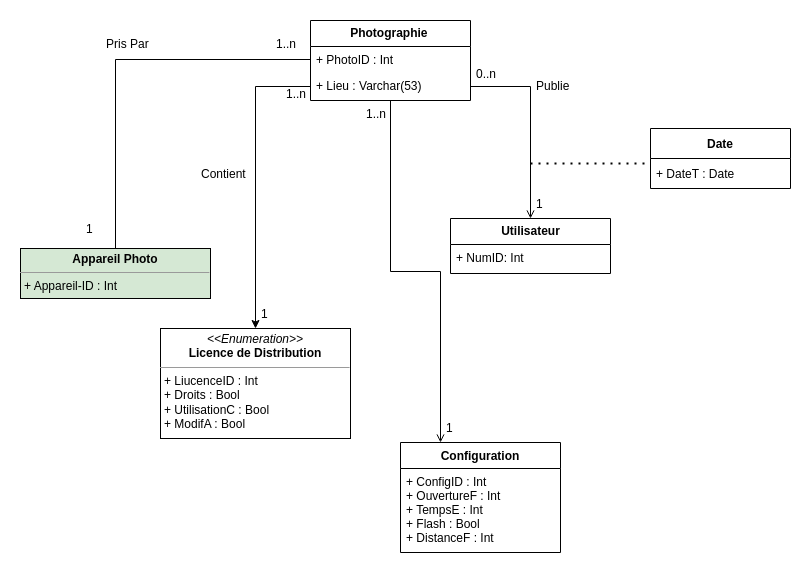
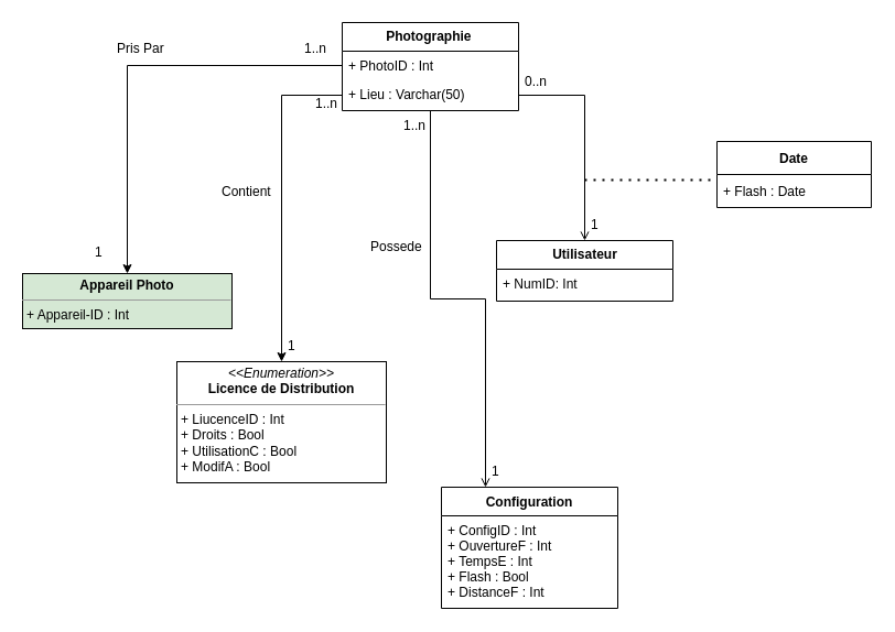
  <mxCell id="0" />
  <mxCell id="1" parent="0" />
  <mxCell id="2" style="edgeStyle=orthogonalEdgeStyle;rounded=0;orthogonalLoop=1;jettySize=auto;html=1;entryX=0.25;entryY=0;entryDx=0;entryDy=0;endArrow=open;" parent="1" source="3" target="25" edge="1"><mxGeometry relative="1" as="geometry" /></mxCell>
  <mxCell id="3" value="&lt;font style=&quot;font-size: 12px;&quot; face=&quot;Helvetica&quot;&gt;&lt;b&gt;Photographie&amp;nbsp;&lt;/b&gt;&lt;/font&gt;" style="swimlane;html=1;fontStyle=0;childLayout=stackLayout;horizontal=1;startSize=26;fillColor=none;horizontalStack=0;resizeParent=1;resizeLast=0;collapsible=1;marginBottom=0;swimlaneFillColor=#ffffff;rounded=0;shadow=0;comic=0;labelBackgroundColor=none;strokeWidth=1;fontFamily=Verdana;fontSize=10;align=center;" parent="1" vertex="1"><mxGeometry x="310" y="20" width="160" height="80" as="geometry" /></mxCell>
  <mxCell id="4" value="+ PhotoID : Int" style="text;html=1;strokeColor=none;fillColor=none;align=left;verticalAlign=top;spacingLeft=4;spacingRight=4;whiteSpace=wrap;overflow=hidden;rotatable=0;points=[[0,0.5],[1,0.5]];portConstraint=eastwest;" parent="3" vertex="1"><mxGeometry y="26" width="160" height="26" as="geometry" /></mxCell>
- <mxCell id="5" value="+ Lieu : Varchar(53)" style="text;html=1;strokeColor=none;fillColor=none;align=left;verticalAlign=top;spacingLeft=4;spacingRight=4;whiteSpace=wrap;overflow=hidden;rotatable=0;points=[[0,0.5],[1,0.5]];portConstraint=eastwest;" parent="3" vertex="1"><mxGeometry y="52" width="160" height="28" as="geometry" /></mxCell>
+ <mxCell id="5" value="+ Lieu : Varchar(50)" style="text;html=1;strokeColor=none;fillColor=none;align=left;verticalAlign=top;spacingLeft=4;spacingRight=4;whiteSpace=wrap;overflow=hidden;rotatable=0;points=[[0,0.5],[1,0.5]];portConstraint=eastwest;" parent="3" vertex="1"><mxGeometry y="52" width="160" height="28" as="geometry" /></mxCell>
  <mxCell id="6" value="&lt;b&gt;&lt;font style=&quot;font-size: 12px;&quot; face=&quot;Helvetica&quot;&gt;Utilisateur&lt;/font&gt;&lt;/b&gt;" style="swimlane;html=1;fontStyle=0;childLayout=stackLayout;horizontal=1;startSize=26;fillColor=none;horizontalStack=0;resizeParent=1;resizeLast=0;collapsible=1;marginBottom=0;swimlaneFillColor=#ffffff;rounded=0;shadow=0;comic=0;labelBackgroundColor=none;strokeWidth=1;fontFamily=Verdana;fontSize=10;align=center;" parent="1" vertex="1"><mxGeometry x="450" y="218" width="160" height="55" as="geometry" /></mxCell>
  <mxCell id="7" value="+ NumID: Int" style="text;html=1;strokeColor=none;fillColor=none;align=left;verticalAlign=top;spacingLeft=4;spacingRight=4;whiteSpace=wrap;overflow=hidden;rotatable=0;points=[[0,0.5],[1,0.5]];portConstraint=eastwest;" parent="6" vertex="1"><mxGeometry y="26" width="160" height="26" as="geometry" /></mxCell>
  <mxCell id="8" value="&lt;p style=&quot;margin:0px;margin-top:4px;text-align:center;&quot;&gt;&lt;i&gt;&amp;lt;&amp;lt;Enumeration&amp;gt;&amp;gt;&lt;/i&gt;&lt;br&gt;&lt;b&gt;Licence de Distribution&lt;/b&gt;&lt;/p&gt;&lt;hr size=&quot;1&quot;&gt;&lt;p style=&quot;margin:0px;margin-left:4px;&quot;&gt;+ LiucenceID : Int&lt;br&gt;&lt;/p&gt;&lt;p style=&quot;margin:0px;margin-left:4px;&quot;&gt;+ Droits : Bool&lt;/p&gt;&lt;p style=&quot;margin:0px;margin-left:4px;&quot;&gt;+ UtilisationC : Bool&lt;/p&gt;&lt;p style=&quot;margin:0px;margin-left:4px;&quot;&gt;+ ModifA : Bool&lt;/p&gt;&lt;p style=&quot;margin:0px;margin-left:4px;&quot;&gt;&lt;br&gt;&lt;/p&gt;" style="verticalAlign=top;align=left;overflow=fill;fontSize=12;fontFamily=Helvetica;html=1;rounded=0;shadow=0;comic=0;labelBackgroundColor=none;strokeWidth=1" parent="1" vertex="1"><mxGeometry x="160" y="328" width="190" height="110" as="geometry" /></mxCell>
  <mxCell id="9" value="&lt;p style=&quot;margin:0px;margin-top:4px;text-align:center;&quot;&gt;&lt;b&gt;Appareil Photo&lt;/b&gt;&lt;/p&gt;&lt;hr size=&quot;1&quot;&gt;&lt;p style=&quot;margin:0px;margin-left:4px;&quot;&gt;+ Appareil-ID : Int&lt;br&gt;&lt;br&gt;&lt;/p&gt;&lt;p style=&quot;margin:0px;margin-left:4px;&quot;&gt;&lt;br&gt;&lt;/p&gt;" style="verticalAlign=top;align=left;overflow=fill;fontSize=12;fontFamily=Helvetica;html=1;rounded=0;shadow=0;comic=0;labelBackgroundColor=none;strokeWidth=1;fillColor=#d5e8d4;" parent="1" vertex="1"><mxGeometry x="20" y="248" width="190" height="50" as="geometry" /></mxCell>
- <mxCell id="10" style="edgeStyle=orthogonalEdgeStyle;rounded=0;orthogonalLoop=1;jettySize=auto;html=1;entryX=0.5;entryY=0;entryDx=0;entryDy=0;endArrow=none;" parent="1" source="4" target="9" edge="1"><mxGeometry relative="1" as="geometry" /></mxCell>
+ <mxCell id="10" style="edgeStyle=orthogonalEdgeStyle;rounded=0;orthogonalLoop=1;jettySize=auto;html=1;entryX=0.5;entryY=0;entryDx=0;entryDy=0;" parent="1" source="4" target="9" edge="1"><mxGeometry relative="1" as="geometry" /></mxCell>
  <mxCell id="11" value="1" style="text;strokeColor=none;fillColor=none;align=left;verticalAlign=middle;spacingLeft=4;spacingRight=4;overflow=hidden;points=[[0,0.5],[1,0.5]];portConstraint=eastwest;rotatable=0;" parent="1" vertex="1"><mxGeometry x="80" y="208" width="50" height="40" as="geometry" /></mxCell>
  <mxCell id="12" style="edgeStyle=orthogonalEdgeStyle;rounded=0;orthogonalLoop=1;jettySize=auto;html=1;entryX=0.5;entryY=0;entryDx=0;entryDy=0;endArrow=open;" parent="1" source="5" target="6" edge="1"><mxGeometry relative="1" as="geometry"><Array as="points"><mxPoint x="530" y="86" /></Array></mxGeometry></mxCell>
  <mxCell id="13" value="1" style="text;strokeColor=none;fillColor=none;align=left;verticalAlign=middle;spacingLeft=4;spacingRight=4;overflow=hidden;points=[[0,0.5],[1,0.5]];portConstraint=eastwest;rotatable=0;" parent="1" vertex="1"><mxGeometry x="530" y="188" width="60" height="30" as="geometry" /></mxCell>
  <mxCell id="14" value="0..n" style="text;strokeColor=none;fillColor=none;align=left;verticalAlign=middle;spacingLeft=4;spacingRight=4;overflow=hidden;points=[[0,0.5],[1,0.5]];portConstraint=eastwest;rotatable=0;" parent="1" vertex="1"><mxGeometry x="470" y="58" width="60" height="30" as="geometry" /></mxCell>
  <mxCell id="15" value="1..n" style="text;strokeColor=none;fillColor=none;align=left;verticalAlign=middle;spacingLeft=4;spacingRight=4;overflow=hidden;points=[[0,0.5],[1,0.5]];portConstraint=eastwest;rotatable=0;" parent="1" vertex="1"><mxGeometry x="270" y="28" width="30" height="30" as="geometry" /></mxCell>
  <mxCell id="16" style="edgeStyle=orthogonalEdgeStyle;rounded=0;orthogonalLoop=1;jettySize=auto;html=1;entryX=0.5;entryY=0;entryDx=0;entryDy=0;" parent="1" source="5" target="8" edge="1"><mxGeometry relative="1" as="geometry" /></mxCell>
  <mxCell id="17" value="1..n" style="text;strokeColor=none;fillColor=none;align=left;verticalAlign=middle;spacingLeft=4;spacingRight=4;overflow=hidden;points=[[0,0.5],[1,0.5]];portConstraint=eastwest;rotatable=0;" parent="1" vertex="1"><mxGeometry x="280" y="78" width="50" height="30" as="geometry" /></mxCell>
  <mxCell id="18" value="1" style="text;strokeColor=none;fillColor=none;align=left;verticalAlign=middle;spacingLeft=4;spacingRight=4;overflow=hidden;points=[[0,0.5],[1,0.5]];portConstraint=eastwest;rotatable=0;" parent="1" vertex="1"><mxGeometry x="255" y="298" width="35" height="30" as="geometry" /></mxCell>
  <mxCell id="19" value="Contient" style="text;strokeColor=none;fillColor=none;align=left;verticalAlign=middle;spacingLeft=4;spacingRight=4;overflow=hidden;points=[[0,0.5],[1,0.5]];portConstraint=eastwest;rotatable=0;" parent="1" vertex="1"><mxGeometry x="195" y="158" width="60" height="30" as="geometry" /></mxCell>
  <mxCell id="20" value="Pris Par" style="text;strokeColor=none;fillColor=none;align=left;verticalAlign=middle;spacingLeft=4;spacingRight=4;overflow=hidden;points=[[0,0.5],[1,0.5]];portConstraint=eastwest;rotatable=0;" parent="1" vertex="1"><mxGeometry x="100" y="28" width="60" height="30" as="geometry" /></mxCell>
- <mxCell id="21" value="Publie" style="text;strokeColor=none;fillColor=none;align=left;verticalAlign=middle;spacingLeft=4;spacingRight=4;overflow=hidden;points=[[0,0.5],[1,0.5]];portConstraint=eastwest;rotatable=0;" parent="1" vertex="1"><mxGeometry x="530" y="70" width="60" height="30" as="geometry" /></mxCell>
  <mxCell id="22" value="Date" style="swimlane;fontStyle=1;childLayout=stackLayout;horizontal=1;startSize=30;horizontalStack=0;resizeParent=1;resizeParentMax=0;resizeLast=0;collapsible=1;marginBottom=0;" parent="1" vertex="1"><mxGeometry x="650" y="128" width="140" height="60" as="geometry" /></mxCell>
- <mxCell id="23" value="+ DateT : Date" style="text;strokeColor=none;fillColor=none;align=left;verticalAlign=middle;spacingLeft=4;spacingRight=4;overflow=hidden;points=[[0,0.5],[1,0.5]];portConstraint=eastwest;rotatable=0;" parent="22" vertex="1"><mxGeometry y="30" width="140" height="30" as="geometry" /></mxCell>
+ <mxCell id="23" value="+ Flash : Date" style="text;strokeColor=none;fillColor=none;align=left;verticalAlign=middle;spacingLeft=4;spacingRight=4;overflow=hidden;points=[[0,0.5],[1,0.5]];portConstraint=eastwest;rotatable=0;" parent="22" vertex="1"><mxGeometry y="30" width="140" height="30" as="geometry" /></mxCell>
  <mxCell id="24" value="" style="endArrow=none;dashed=1;html=1;dashPattern=1 3;strokeWidth=2;rounded=0;entryX=0;entryY=0.5;entryDx=0;entryDy=0;" parent="1" edge="1"><mxGeometry width="50" height="50" relative="1" as="geometry"><mxPoint x="530" y="163" as="sourcePoint" /><mxPoint x="650" y="163" as="targetPoint" /></mxGeometry></mxCell>
  <mxCell id="25" value="Configuration" style="swimlane;fontStyle=1;align=center;verticalAlign=top;childLayout=stackLayout;horizontal=1;startSize=26;horizontalStack=0;resizeParent=1;resizeParentMax=0;resizeLast=0;collapsible=1;marginBottom=0;" parent="1" vertex="1"><mxGeometry x="400" y="442" width="160" height="110" as="geometry" /></mxCell>
  <mxCell id="26" value="+ ConfigID : Int&#10;+ OuvertureF : Int&#10;+ TempsE : Int&#10;+ Flash : Bool&#10;+ DistanceF : Int" style="text;strokeColor=none;fillColor=none;align=left;verticalAlign=top;spacingLeft=4;spacingRight=4;overflow=hidden;rotatable=0;points=[[0,0.5],[1,0.5]];portConstraint=eastwest;" parent="25" vertex="1"><mxGeometry y="26" width="160" height="84" as="geometry" /></mxCell>
  <mxCell id="27" value="1..n" style="text;strokeColor=none;fillColor=none;align=left;verticalAlign=middle;spacingLeft=4;spacingRight=4;overflow=hidden;points=[[0,0.5],[1,0.5]];portConstraint=eastwest;rotatable=0;" parent="1" vertex="1"><mxGeometry x="360" y="98" width="50" height="30" as="geometry" /></mxCell>
  <mxCell id="28" value="1" style="text;strokeColor=none;fillColor=none;align=left;verticalAlign=middle;spacingLeft=4;spacingRight=4;overflow=hidden;points=[[0,0.5],[1,0.5]];portConstraint=eastwest;rotatable=0;" parent="1" vertex="1"><mxGeometry x="440" y="412" width="30" height="30" as="geometry" /></mxCell>
+ <mxCell id="29" value="Possede" style="text;strokeColor=none;fillColor=none;align=left;verticalAlign=middle;spacingLeft=4;spacingRight=4;overflow=hidden;points=[[0,0.5],[1,0.5]];portConstraint=eastwest;rotatable=0;" parent="1" vertex="1"><mxGeometry x="330" y="208" width="60" height="30" as="geometry" /></mxCell>
